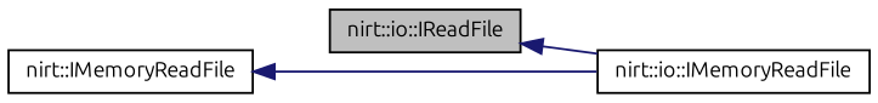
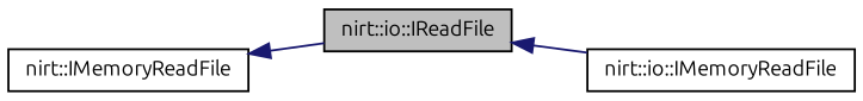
  digraph {
    fontname=Ubuntu
    rankdir=LR
    node [color=black fillcolor=white fontname=Ubuntu fontsize=10 shape=record style=filled]
    edge [color=midnightblue dir=back fontname=Ubuntu fontsize=10 labelfontname=Helvetica labelfontsize=10 style=solid]
    n1 [fillcolor=grey75 fontcolor=black height=0.2 label="nirt::io::IReadFile" width=0.4]
    n2 [height=0.2 label="nirt::io::IMemoryReadFile" width=0.4]
    n3 [height=0.2 label="nirt::IMemoryReadFile" width=0.4]
    n1 -> n2
-   n3 -> n2
+   n3 -> n1
  }
